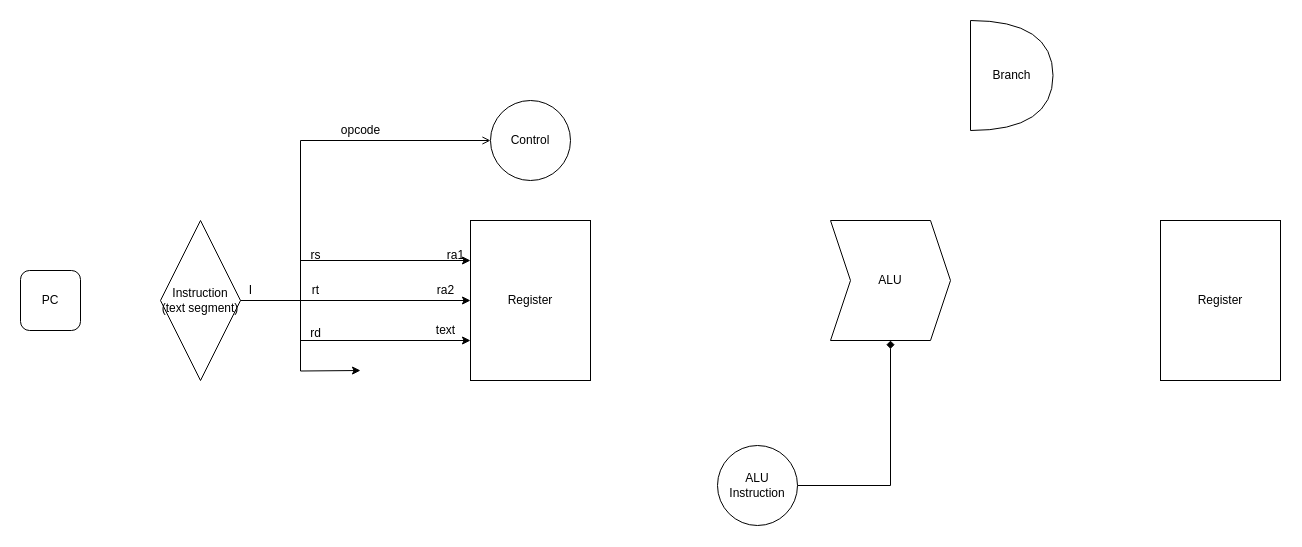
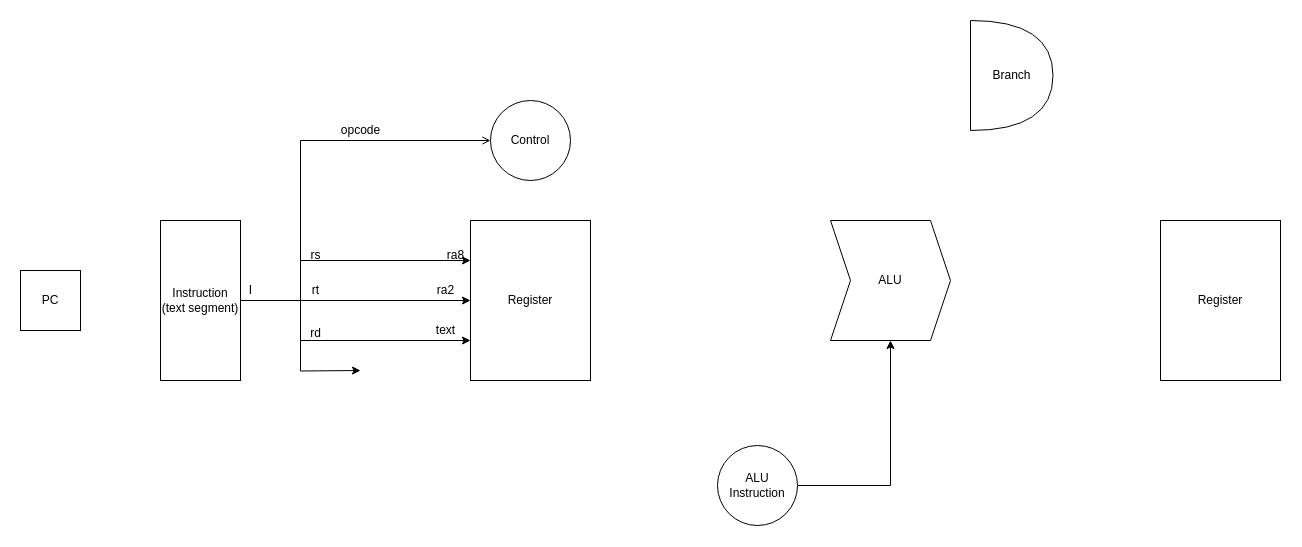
  <mxCell id="0" />
  <mxCell id="1" parent="0" />
  <mxCell id="2" value="Register" style="rounded=0;whiteSpace=wrap;html=1;" vertex="1" parent="1"><mxGeometry x="470" y="220" width="120" height="160" as="geometry" /></mxCell>
  <mxCell id="3" style="edgeStyle=orthogonalEdgeStyle;rounded=0;orthogonalLoop=1;jettySize=auto;html=1;entryX=0;entryY=0.25;entryDx=0;entryDy=0;" edge="1" parent="1" source="8" target="2"><mxGeometry relative="1" as="geometry"><mxPoint x="380" y="260" as="targetPoint" /><Array as="points"><mxPoint x="300" y="300" /><mxPoint x="300" y="260" /></Array></mxGeometry></mxCell>
  <mxCell id="4" style="edgeStyle=orthogonalEdgeStyle;rounded=0;orthogonalLoop=1;jettySize=auto;html=1;exitX=1;exitY=0.5;exitDx=0;exitDy=0;entryX=0;entryY=0.5;entryDx=0;entryDy=0;" edge="1" parent="1" source="8" target="2"><mxGeometry relative="1" as="geometry" /></mxCell>
  <mxCell id="5" style="edgeStyle=orthogonalEdgeStyle;rounded=0;orthogonalLoop=1;jettySize=auto;html=1;entryX=0;entryY=0.75;entryDx=0;entryDy=0;" edge="1" parent="1" source="8" target="2"><mxGeometry relative="1" as="geometry"><Array as="points"><mxPoint x="300" y="300" /><mxPoint x="300" y="340" /></Array></mxGeometry></mxCell>
  <mxCell id="6" style="edgeStyle=orthogonalEdgeStyle;rounded=0;orthogonalLoop=1;jettySize=auto;html=1;entryX=0;entryY=0.5;entryDx=0;entryDy=0;endArrow=open;" edge="1" parent="1" source="8" target="19"><mxGeometry relative="1" as="geometry"><Array as="points"><mxPoint x="300" y="300" /><mxPoint x="300" y="140" /></Array></mxGeometry></mxCell>
  <mxCell id="7" style="edgeStyle=orthogonalEdgeStyle;rounded=0;orthogonalLoop=1;jettySize=auto;html=1;" edge="1" parent="1" source="8"><mxGeometry relative="1" as="geometry"><mxPoint x="360" y="370" as="targetPoint" /></mxGeometry></mxCell>
- <mxCell id="8" value="Instruction&lt;br&gt;(text segment)" style="rhombus;whiteSpace=wrap;html=1;" vertex="1" parent="1"><mxGeometry x="160" y="220" width="80" height="160" as="geometry" /></mxCell>
- <mxCell id="9" value="PC" style="whiteSpace=wrap;html=1;rounded=1;" vertex="1" parent="1"><mxGeometry x="20" y="270" width="60" height="60" as="geometry" /></mxCell>
+ <mxCell id="8" value="Instruction&lt;br&gt;(text segment)" style="rounded=0;whiteSpace=wrap;html=1;" vertex="1" parent="1"><mxGeometry x="160" y="220" width="80" height="160" as="geometry" /></mxCell>
+ <mxCell id="9" value="PC" style="rounded=0;whiteSpace=wrap;html=1;" vertex="1" parent="1"><mxGeometry x="20" y="270" width="60" height="60" as="geometry" /></mxCell>
  <mxCell id="10" value="Register" style="rounded=0;whiteSpace=wrap;html=1;" vertex="1" parent="1"><mxGeometry x="1160" y="220" width="120" height="160" as="geometry" /></mxCell>
  <mxCell id="11" value="ALU" style="shape=step;perimeter=stepPerimeter;whiteSpace=wrap;html=1;fixedSize=1;" vertex="1" parent="1"><mxGeometry x="830" y="220" width="120" height="120" as="geometry" /></mxCell>
  <mxCell id="12" value="Branch" style="shape=or;whiteSpace=wrap;html=1;" vertex="1" parent="1"><mxGeometry x="970" y="20" width="82.5" height="110" as="geometry" /></mxCell>
  <mxCell id="13" value="rs" style="text;html=1;align=center;verticalAlign=middle;resizable=0;points=[];autosize=1;" vertex="1" parent="1"><mxGeometry x="300" y="245" width="30" height="20" as="geometry" /></mxCell>
  <mxCell id="14" value="rt" style="text;html=1;align=center;verticalAlign=middle;resizable=0;points=[];autosize=1;" vertex="1" parent="1"><mxGeometry x="305" y="280" width="20" height="20" as="geometry" /></mxCell>
- <mxCell id="15" value="ra1" style="text;html=1;align=center;verticalAlign=middle;resizable=0;points=[];autosize=1;" vertex="1" parent="1"><mxGeometry x="440" y="245" width="30" height="20" as="geometry" /></mxCell>
+ <mxCell id="15" value="ra8" style="text;html=1;align=center;verticalAlign=middle;resizable=0;points=[];autosize=1;" vertex="1" parent="1"><mxGeometry x="440" y="245" width="30" height="20" as="geometry" /></mxCell>
  <mxCell id="16" value="ra2" style="text;html=1;align=center;verticalAlign=middle;resizable=0;points=[];autosize=1;" vertex="1" parent="1"><mxGeometry x="430" y="280" width="30" height="20" as="geometry" /></mxCell>
  <mxCell id="17" value="rd" style="text;html=1;align=center;verticalAlign=middle;resizable=0;points=[];autosize=1;" vertex="1" parent="1"><mxGeometry x="300" y="323" width="30" height="20" as="geometry" /></mxCell>
  <mxCell id="18" value="text" style="text;html=1;align=center;verticalAlign=middle;resizable=0;points=[];autosize=1;" vertex="1" parent="1"><mxGeometry x="420" y="320" width="50" height="20" as="geometry" /></mxCell>
  <mxCell id="19" value="Control" style="ellipse;whiteSpace=wrap;html=1;aspect=fixed;" vertex="1" parent="1"><mxGeometry x="490" y="100" width="80" height="80" as="geometry" /></mxCell>
  <mxCell id="20" value="opcode" style="text;html=1;align=center;verticalAlign=middle;resizable=0;points=[];autosize=1;" vertex="1" parent="1"><mxGeometry x="335" y="120" width="50" height="20" as="geometry" /></mxCell>
  <mxCell id="21" value="I" style="text;html=1;align=center;verticalAlign=middle;resizable=0;points=[];autosize=1;" vertex="1" parent="1"><mxGeometry x="240" y="280" width="20" height="20" as="geometry" /></mxCell>
- <mxCell id="22" style="edgeStyle=orthogonalEdgeStyle;rounded=0;orthogonalLoop=1;jettySize=auto;html=1;entryX=0.5;entryY=1;entryDx=0;entryDy=0;endArrow=diamond;" edge="1" parent="1" source="23" target="11"><mxGeometry relative="1" as="geometry" /></mxCell>
+ <mxCell id="22" style="edgeStyle=orthogonalEdgeStyle;rounded=0;orthogonalLoop=1;jettySize=auto;html=1;entryX=0.5;entryY=1;entryDx=0;entryDy=0;" edge="1" parent="1" source="23" target="11"><mxGeometry relative="1" as="geometry" /></mxCell>
  <mxCell id="23" value="ALU Instruction" style="ellipse;whiteSpace=wrap;html=1;aspect=fixed;" vertex="1" parent="1"><mxGeometry x="717" y="445" width="80" height="80" as="geometry" /></mxCell>
